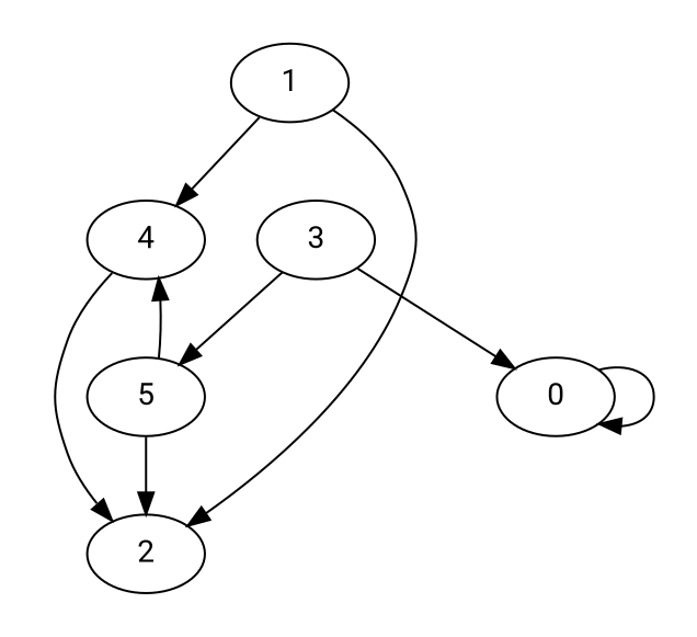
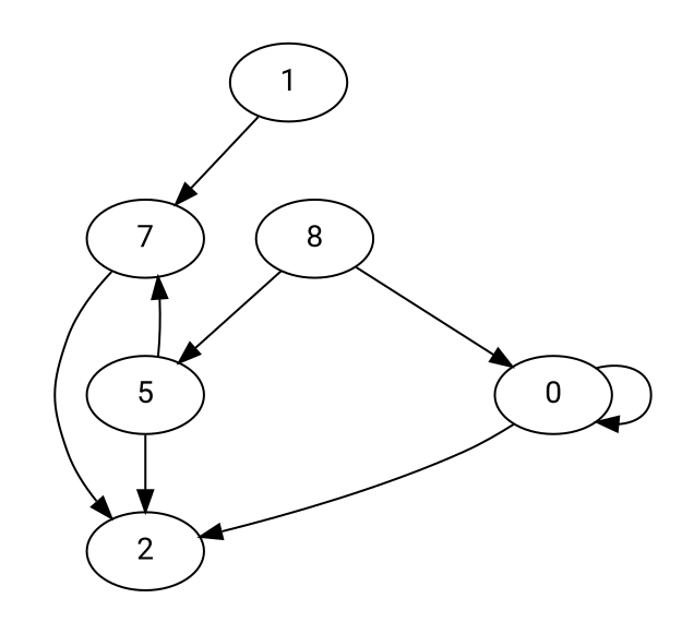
  digraph {
    fontname=Roboto
    node [fontname=Roboto]
    edge [fontname=Roboto]
    0
    1
-   3
+   3 [label=8]
    2
-   4
+   4 [label=7]
    5
    subgraph cluster_1 {
      color=white
      style=filled
      0
    }
    subgraph cluster_2 {
      color=white
      style=filled
      1
    }
    subgraph cluster_3 {
      color=white
      style=filled
      3
    }
    subgraph cluster_4 {
      color=white
      style=filled
      2
      4
      5
    }
    0 -> 0
-   1 -> 2
+   0 -> 2
    1 -> 4
    3 -> 0 [constraint=false]
    3 -> 5
    4 -> 2 [constraint=false]
    4 -> 5 [style=invis]
    5 -> 2
    5 -> 4 [constraint=false]
  }
